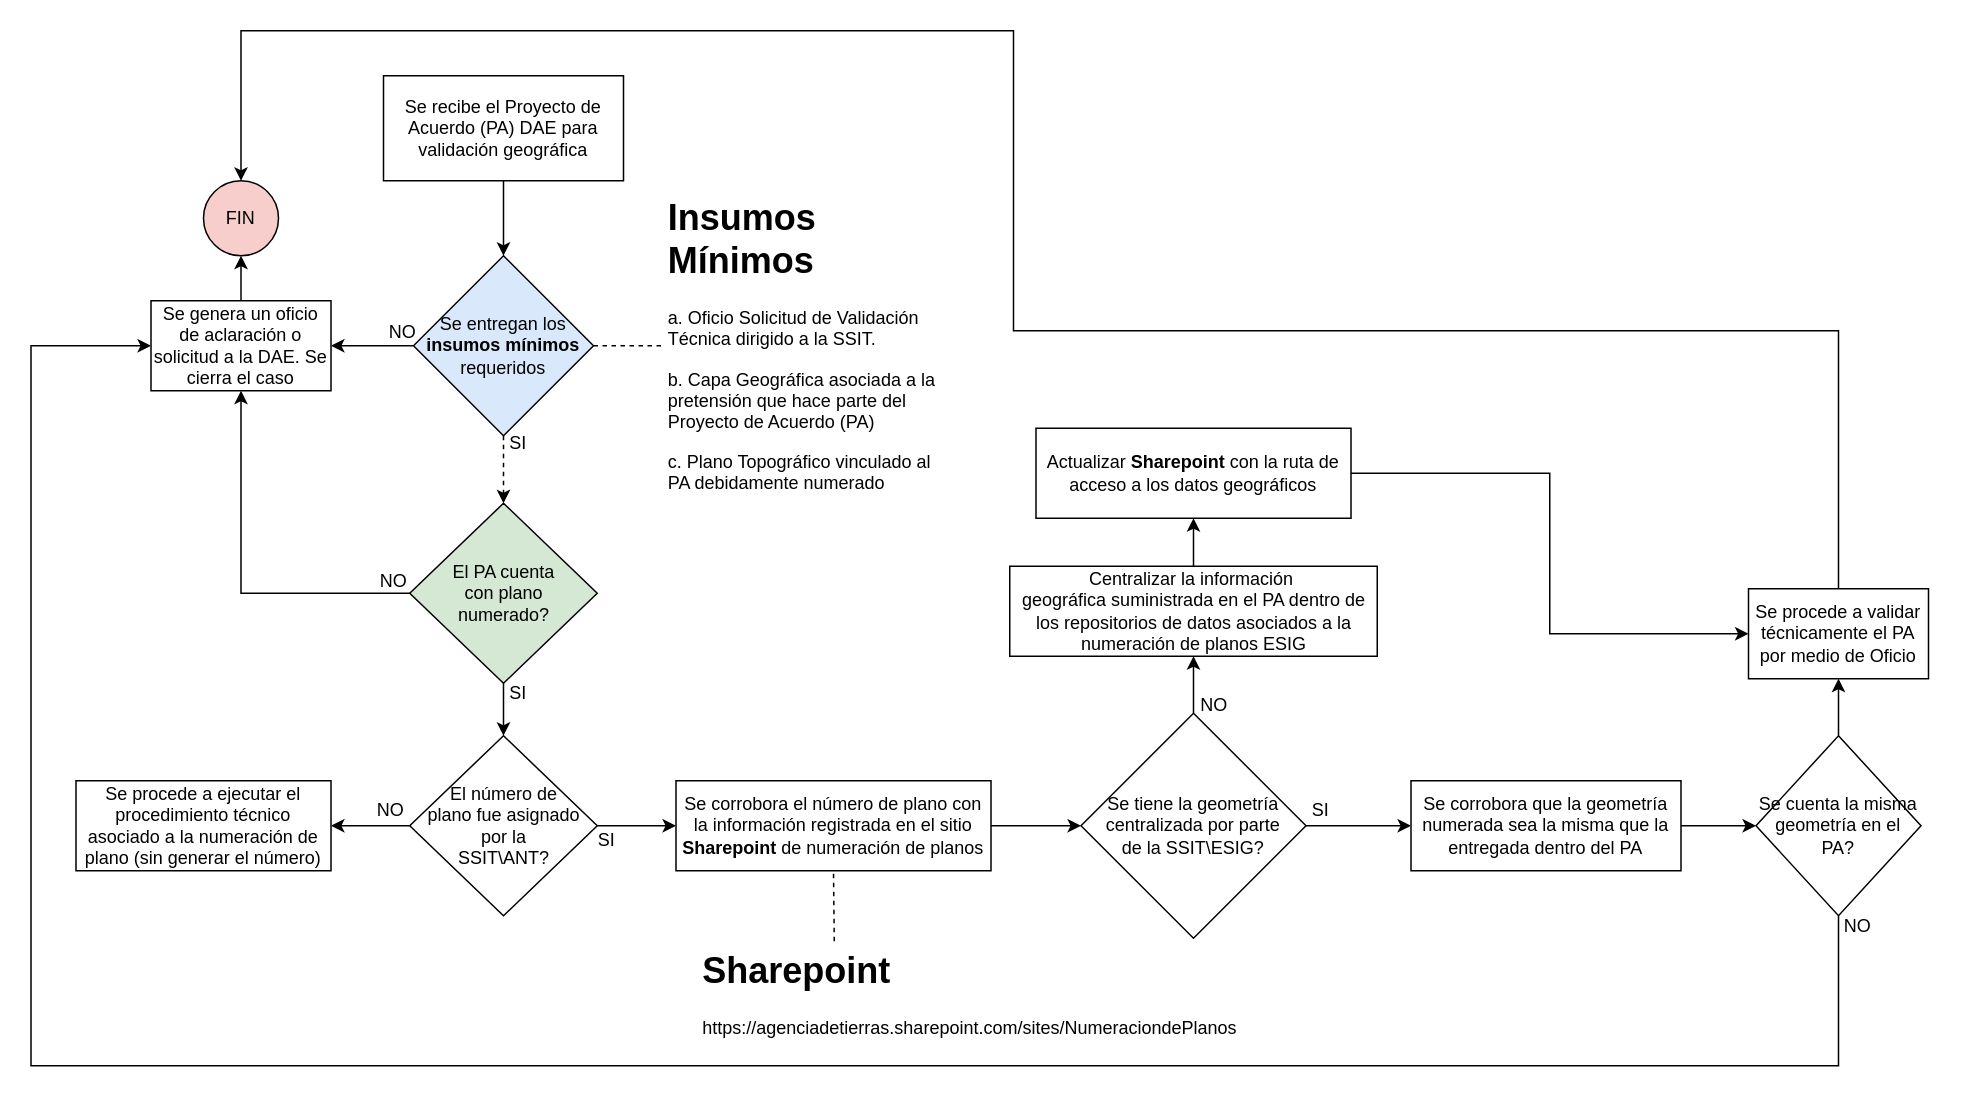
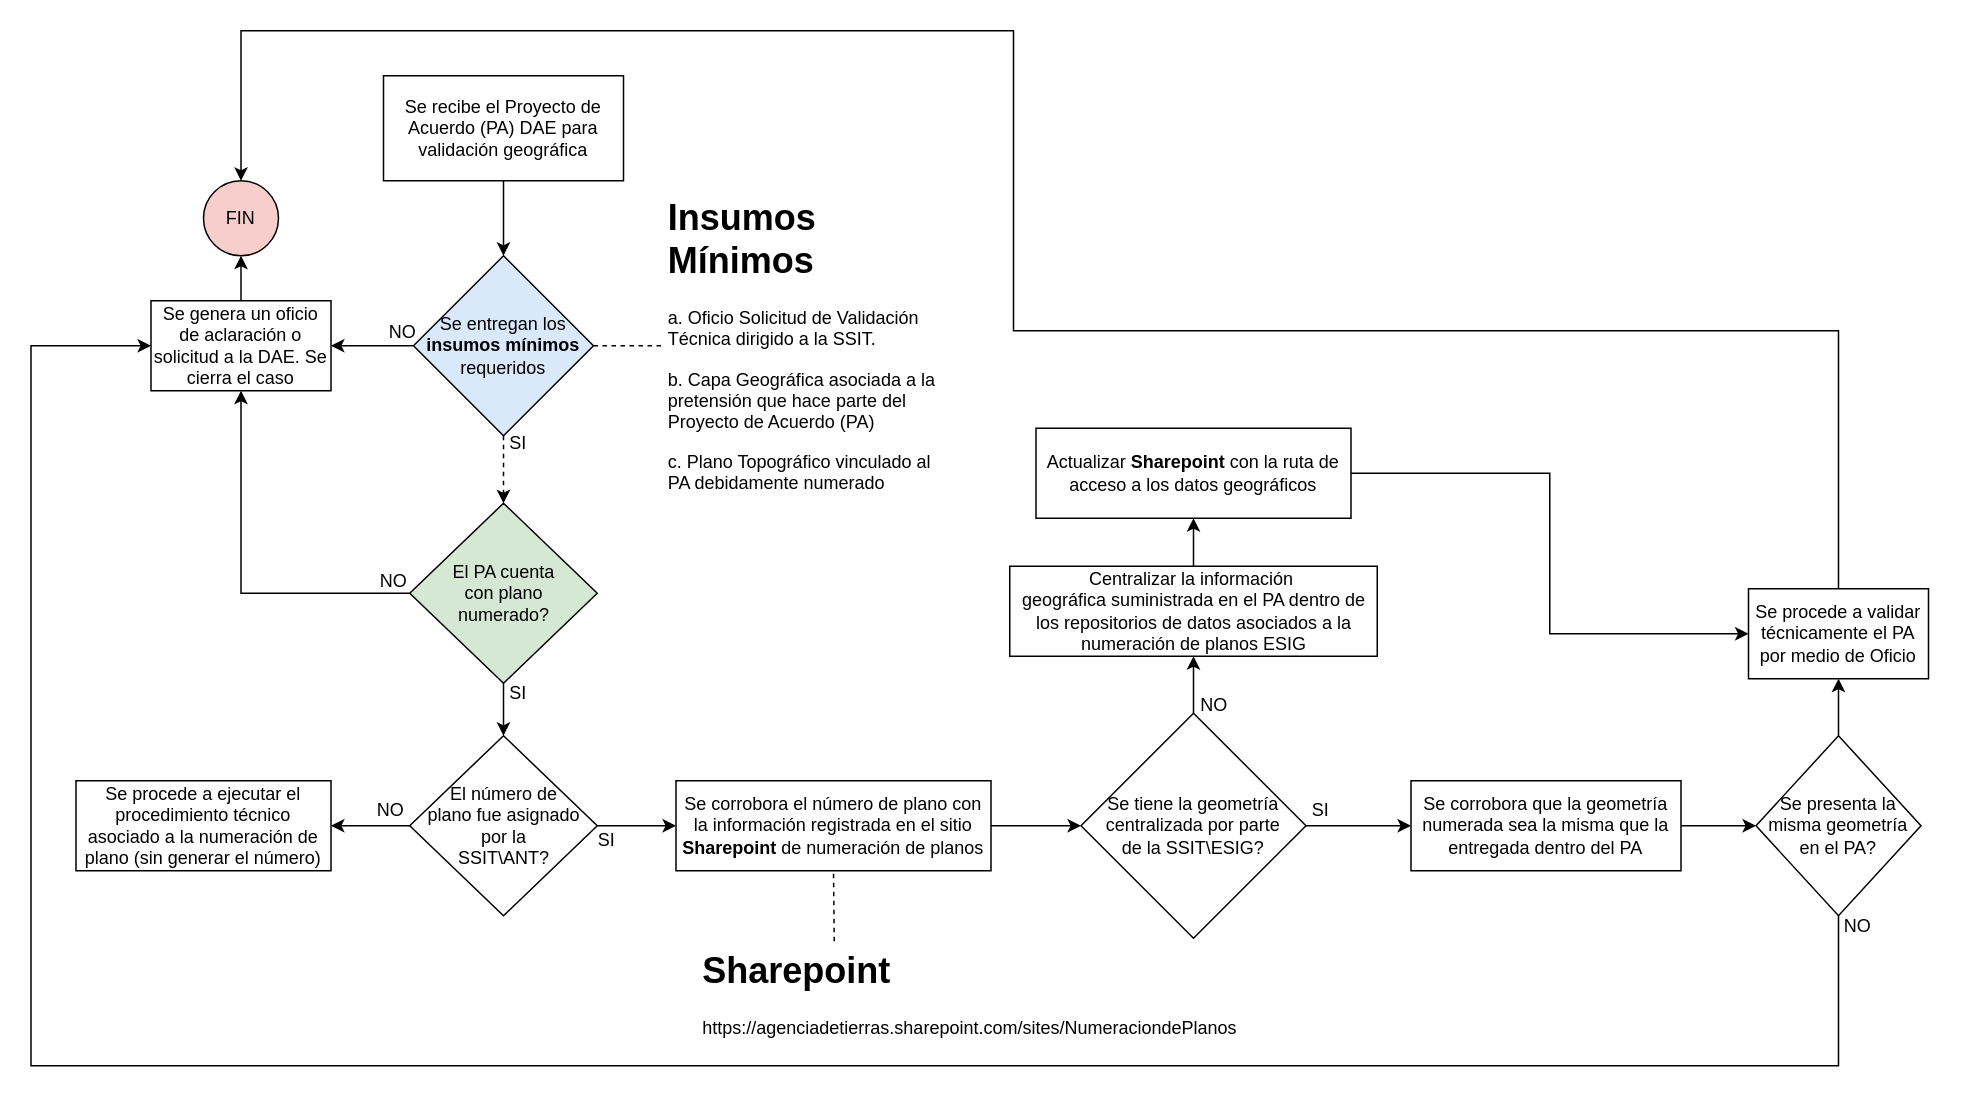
  <mxCell id="0" />
  <mxCell id="1" parent="0" />
  <mxCell id="2" style="edgeStyle=orthogonalEdgeStyle;rounded=0;orthogonalLoop=1;jettySize=auto;html=1;entryX=0.5;entryY=0;entryDx=0;entryDy=0;" parent="1" source="3" target="6" edge="1"><mxGeometry relative="1" as="geometry" /></mxCell>
  <mxCell id="3" value="Se recibe el Proyecto de Acuerdo (PA) DAE para validación geográfica" style="rounded=0;whiteSpace=wrap;html=1;" parent="1" vertex="1"><mxGeometry x="255" y="50" width="160" height="70" as="geometry" /></mxCell>
  <mxCell id="4" style="edgeStyle=orthogonalEdgeStyle;rounded=0;orthogonalLoop=1;jettySize=auto;html=1;exitX=0;exitY=0.5;exitDx=0;exitDy=0;entryX=1;entryY=0.5;entryDx=0;entryDy=0;" parent="1" source="6" target="8" edge="1"><mxGeometry relative="1" as="geometry" /></mxCell>
  <mxCell id="5" style="edgeStyle=orthogonalEdgeStyle;rounded=0;orthogonalLoop=1;jettySize=auto;html=1;entryX=0.5;entryY=0;entryDx=0;entryDy=0;dashed=1;" parent="1" source="6" target="15" edge="1"><mxGeometry relative="1" as="geometry" /></mxCell>
  <mxCell id="6" value="Se entregan los &lt;b&gt;insumos mínimos &lt;/b&gt;requeridos" style="rhombus;whiteSpace=wrap;html=1;fillColor=#dae8fc;" parent="1" vertex="1"><mxGeometry x="275" y="170" width="120" height="120" as="geometry" /></mxCell>
  <mxCell id="7" style="edgeStyle=orthogonalEdgeStyle;rounded=0;orthogonalLoop=1;jettySize=auto;html=1;" parent="1" source="8" edge="1"><mxGeometry relative="1" as="geometry"><mxPoint x="160" y="170" as="targetPoint" /></mxGeometry></mxCell>
  <mxCell id="8" value="Se genera un oficio de aclaración o solicitud a la DAE. Se cierra el caso" style="rounded=0;whiteSpace=wrap;html=1;" parent="1" vertex="1"><mxGeometry x="100" y="200" width="120" height="60" as="geometry" /></mxCell>
  <mxCell id="9" value="FIN" style="ellipse;whiteSpace=wrap;html=1;aspect=fixed;fillColor=#f8cecc;" parent="1" vertex="1"><mxGeometry x="135" y="120" width="50" height="50" as="geometry" /></mxCell>
  <mxCell id="10" value="NO" style="text;html=1;strokeColor=none;fillColor=none;align=center;verticalAlign=middle;whiteSpace=wrap;rounded=0;" parent="1" vertex="1"><mxGeometry x="248" y="211" width="40" height="20" as="geometry" /></mxCell>
  <mxCell id="11" value="&lt;h1&gt;Insumos Mínimos&lt;/h1&gt;&lt;p&gt;a. Oficio Solicitud de Validación Técnica dirigido a la SSIT.&lt;/p&gt;&lt;p&gt;b. Capa Geográfica asociada a la pretensión que hace parte del Proyecto de Acuerdo (PA)&lt;/p&gt;&lt;p&gt;c. Plano Topográfico vinculado al PA debidamente numerado&lt;/p&gt;" style="text;html=1;strokeColor=none;fillColor=none;spacing=5;spacingTop=-20;whiteSpace=wrap;overflow=hidden;rounded=0;" parent="1" vertex="1"><mxGeometry x="440" y="125" width="190" height="210" as="geometry" /></mxCell>
  <mxCell id="12" value="" style="endArrow=none;dashed=1;html=1;entryX=0;entryY=0.5;entryDx=0;entryDy=0;exitX=1;exitY=0.5;exitDx=0;exitDy=0;" parent="1" source="6" target="11" edge="1"><mxGeometry width="50" height="50" relative="1" as="geometry"><mxPoint x="365" y="200" as="sourcePoint" /><mxPoint x="415" y="150" as="targetPoint" /></mxGeometry></mxCell>
  <mxCell id="13" style="edgeStyle=orthogonalEdgeStyle;rounded=0;orthogonalLoop=1;jettySize=auto;html=1;entryX=0.5;entryY=1;entryDx=0;entryDy=0;" parent="1" source="15" target="8" edge="1"><mxGeometry relative="1" as="geometry" /></mxCell>
  <mxCell id="14" style="edgeStyle=orthogonalEdgeStyle;rounded=0;orthogonalLoop=1;jettySize=auto;html=1;exitX=0.5;exitY=1;exitDx=0;exitDy=0;entryX=0.5;entryY=0;entryDx=0;entryDy=0;" parent="1" source="15" target="18" edge="1"><mxGeometry relative="1" as="geometry" /></mxCell>
  <mxCell id="15" value="El PA cuenta&lt;br&gt;con plano &lt;br&gt;numerado?" style="rhombus;whiteSpace=wrap;html=1;fillColor=#d5e8d4;" parent="1" vertex="1"><mxGeometry x="272.5" y="335" width="125" height="120" as="geometry" /></mxCell>
  <mxCell id="16" style="edgeStyle=orthogonalEdgeStyle;rounded=0;orthogonalLoop=1;jettySize=auto;html=1;exitX=0;exitY=0.5;exitDx=0;exitDy=0;entryX=1;entryY=0.5;entryDx=0;entryDy=0;" parent="1" source="18" target="21" edge="1"><mxGeometry relative="1" as="geometry" /></mxCell>
  <mxCell id="17" style="edgeStyle=orthogonalEdgeStyle;rounded=0;orthogonalLoop=1;jettySize=auto;html=1;exitX=1;exitY=0.5;exitDx=0;exitDy=0;entryX=0;entryY=0.5;entryDx=0;entryDy=0;" parent="1" source="18" target="24" edge="1"><mxGeometry relative="1" as="geometry" /></mxCell>
  <mxCell id="18" value="El número de &lt;br&gt;plano fue asignado por&amp;nbsp;la &lt;br&gt;SSIT\ANT?" style="rhombus;whiteSpace=wrap;html=1;" parent="1" vertex="1"><mxGeometry x="272.5" y="490" width="125" height="120" as="geometry" /></mxCell>
  <mxCell id="19" value="NO" style="text;html=1;strokeColor=none;fillColor=none;align=center;verticalAlign=middle;whiteSpace=wrap;rounded=0;" parent="1" vertex="1"><mxGeometry x="241.5" y="377" width="40" height="20" as="geometry" /></mxCell>
  <mxCell id="20" value="SI" style="text;html=1;strokeColor=none;fillColor=none;align=center;verticalAlign=middle;whiteSpace=wrap;rounded=0;" parent="1" vertex="1"><mxGeometry x="325" y="285" width="40" height="20" as="geometry" /></mxCell>
  <mxCell id="21" value="Se procede a ejecutar el procedimiento técnico asociado a la numeración de plano (sin generar el número)" style="rounded=0;whiteSpace=wrap;html=1;" parent="1" vertex="1"><mxGeometry y="520" width="170" height="60" as="geometry" x="50" /></mxCell>
  <mxCell id="22" value="NO" style="text;html=1;strokeColor=none;fillColor=none;align=center;verticalAlign=middle;whiteSpace=wrap;rounded=0;" parent="1" vertex="1"><mxGeometry x="240" y="530" width="40" height="20" as="geometry" /></mxCell>
  <mxCell id="23" style="edgeStyle=orthogonalEdgeStyle;rounded=0;orthogonalLoop=1;jettySize=auto;html=1;entryX=0;entryY=0.5;entryDx=0;entryDy=0;" parent="1" source="24" target="31" edge="1"><mxGeometry relative="1" as="geometry" /></mxCell>
  <mxCell id="24" value="Se corrobora el número de plano con la información registrada en el sitio &lt;b&gt;Sharepoint&lt;/b&gt; de numeración de planos" style="rounded=0;whiteSpace=wrap;html=1;" parent="1" vertex="1"><mxGeometry x="450" y="520" width="210" height="60" as="geometry" /></mxCell>
  <mxCell id="25" value="SI" style="text;html=1;strokeColor=none;fillColor=none;align=center;verticalAlign=middle;whiteSpace=wrap;rounded=0;" parent="1" vertex="1"><mxGeometry x="325" y="452" width="40" height="20" as="geometry" /></mxCell>
  <mxCell id="26" value="SI" style="text;html=1;strokeColor=none;fillColor=none;align=center;verticalAlign=middle;whiteSpace=wrap;rounded=0;" parent="1" vertex="1"><mxGeometry x="384" y="550" width="40" height="20" as="geometry" /></mxCell>
  <mxCell id="27" value="&lt;h1&gt;Sharepoint&lt;/h1&gt;&lt;p&gt;https://agenciadetierras.sharepoint.com/sites/NumeraciondePlanos&lt;br&gt;&lt;/p&gt;" style="text;html=1;strokeColor=none;fillColor=none;spacing=5;spacingTop=-20;whiteSpace=wrap;overflow=hidden;rounded=0;" parent="1" vertex="1"><mxGeometry x="463" y="627" width="370" height="80" as="geometry" /></mxCell>
  <mxCell id="28" value="" style="endArrow=none;dashed=1;html=1;entryX=0.5;entryY=1;entryDx=0;entryDy=0;exitX=0.25;exitY=0;exitDx=0;exitDy=0;" parent="1" source="27" target="24" edge="1"><mxGeometry width="50" height="50" relative="1" as="geometry"><mxPoint x="560" y="430" as="sourcePoint" /><mxPoint x="610" y="380" as="targetPoint" /></mxGeometry></mxCell>
  <mxCell id="29" style="edgeStyle=orthogonalEdgeStyle;rounded=0;orthogonalLoop=1;jettySize=auto;html=1;entryX=0;entryY=0.5;entryDx=0;entryDy=0;" parent="1" source="31" target="37" edge="1"><mxGeometry relative="1" as="geometry" /></mxCell>
  <mxCell id="30" style="edgeStyle=orthogonalEdgeStyle;rounded=0;orthogonalLoop=1;jettySize=auto;html=1;exitX=0.5;exitY=0;exitDx=0;exitDy=0;entryX=0.5;entryY=1;entryDx=0;entryDy=0;" parent="1" source="31" target="33" edge="1"><mxGeometry relative="1" as="geometry" /></mxCell>
  <mxCell id="31" value="Se tiene la geometría centralizada por parte &lt;br&gt;de la SSIT\ESIG?" style="rhombus;whiteSpace=wrap;html=1;" parent="1" vertex="1"><mxGeometry x="720" y="475" width="150" height="150" as="geometry" /></mxCell>
  <mxCell id="32" style="edgeStyle=orthogonalEdgeStyle;rounded=0;orthogonalLoop=1;jettySize=auto;html=1;exitX=0.5;exitY=0;exitDx=0;exitDy=0;entryX=0.5;entryY=1;entryDx=0;entryDy=0;" parent="1" source="33" target="35" edge="1"><mxGeometry relative="1" as="geometry" /></mxCell>
  <mxCell id="33" value="Centralizar la información&amp;nbsp;&lt;br&gt;geográfica suministrada en el PA dentro de los repositorios de datos asociados a la numeración de planos ESIG" style="rounded=0;whiteSpace=wrap;html=1;" parent="1" vertex="1"><mxGeometry x="672.5" y="377" width="245" height="60" as="geometry" /></mxCell>
  <mxCell id="34" style="edgeStyle=orthogonalEdgeStyle;rounded=0;orthogonalLoop=1;jettySize=auto;html=1;entryX=0;entryY=0.5;entryDx=0;entryDy=0;" parent="1" source="35" target="45" edge="1"><mxGeometry relative="1" as="geometry" /></mxCell>
  <mxCell id="35" value="Actualizar &lt;b&gt;Sharepoint&lt;/b&gt; con la ruta de acceso a los datos geográficos" style="rounded=0;whiteSpace=wrap;html=1;" parent="1" vertex="1"><mxGeometry x="690" y="285" width="210" height="60" as="geometry" /></mxCell>
  <mxCell id="36" style="edgeStyle=orthogonalEdgeStyle;rounded=0;orthogonalLoop=1;jettySize=auto;html=1;exitX=1;exitY=0.5;exitDx=0;exitDy=0;entryX=0;entryY=0.5;entryDx=0;entryDy=0;" parent="1" source="37" target="40" edge="1"><mxGeometry relative="1" as="geometry" /></mxCell>
  <mxCell id="37" value="Se corrobora que la geometría numerada sea la misma que la entregada dentro del PA" style="rounded=0;whiteSpace=wrap;html=1;" parent="1" vertex="1"><mxGeometry x="940" y="520" width="180" height="60" as="geometry" /></mxCell>
  <mxCell id="38" style="edgeStyle=orthogonalEdgeStyle;rounded=0;orthogonalLoop=1;jettySize=auto;html=1;entryX=0;entryY=0.5;entryDx=0;entryDy=0;" parent="1" source="40" target="8" edge="1"><mxGeometry relative="1" as="geometry"><Array as="points"><mxPoint x="1225" y="710" /><mxPoint x="20" y="710" /><mxPoint x="20" y="230" /></Array></mxGeometry></mxCell>
  <mxCell id="39" style="edgeStyle=orthogonalEdgeStyle;rounded=0;orthogonalLoop=1;jettySize=auto;html=1;exitX=0.5;exitY=0;exitDx=0;exitDy=0;entryX=0.5;entryY=1;entryDx=0;entryDy=0;" parent="1" source="40" target="45" edge="1"><mxGeometry relative="1" as="geometry" /></mxCell>
- <mxCell id="40" value="Se cuenta la misma geometría en el PA?" style="rhombus;whiteSpace=wrap;html=1;" parent="1" vertex="1"><mxGeometry x="1170" y="490" width="110" height="120" as="geometry" /></mxCell>
+ <mxCell id="40" value="Se presenta la misma geometría en el PA?" style="rhombus;whiteSpace=wrap;html=1;" parent="1" vertex="1"><mxGeometry x="1170" y="490" width="110" height="120" as="geometry" /></mxCell>
  <mxCell id="41" value="NO" style="text;html=1;strokeColor=none;fillColor=none;align=center;verticalAlign=middle;whiteSpace=wrap;rounded=0;" parent="1" vertex="1"><mxGeometry x="789" y="460" width="40" height="20" as="geometry" /></mxCell>
  <mxCell id="42" value="SI" style="text;html=1;strokeColor=none;fillColor=none;align=center;verticalAlign=middle;whiteSpace=wrap;rounded=0;" parent="1" vertex="1"><mxGeometry x="860" y="530" width="40" height="20" as="geometry" /></mxCell>
  <mxCell id="43" value="NO" style="text;html=1;strokeColor=none;fillColor=none;align=center;verticalAlign=middle;whiteSpace=wrap;rounded=0;" parent="1" vertex="1"><mxGeometry x="1218" y="607" width="40" height="20" as="geometry" /></mxCell>
  <mxCell id="44" style="edgeStyle=orthogonalEdgeStyle;rounded=0;orthogonalLoop=1;jettySize=auto;html=1;entryX=0.5;entryY=0;entryDx=0;entryDy=0;" parent="1" source="45" target="9" edge="1"><mxGeometry relative="1" as="geometry"><Array as="points"><mxPoint x="1225" y="220" /><mxPoint x="675" y="220" /><mxPoint x="675" y="20" /><mxPoint x="160" y="20" /></Array></mxGeometry></mxCell>
  <mxCell id="45" value="Se procede a validar técnicamente el PA por medio de Oficio" style="rounded=0;whiteSpace=wrap;html=1;" parent="1" vertex="1"><mxGeometry x="1165" y="392" width="120" height="60" as="geometry" /></mxCell>
